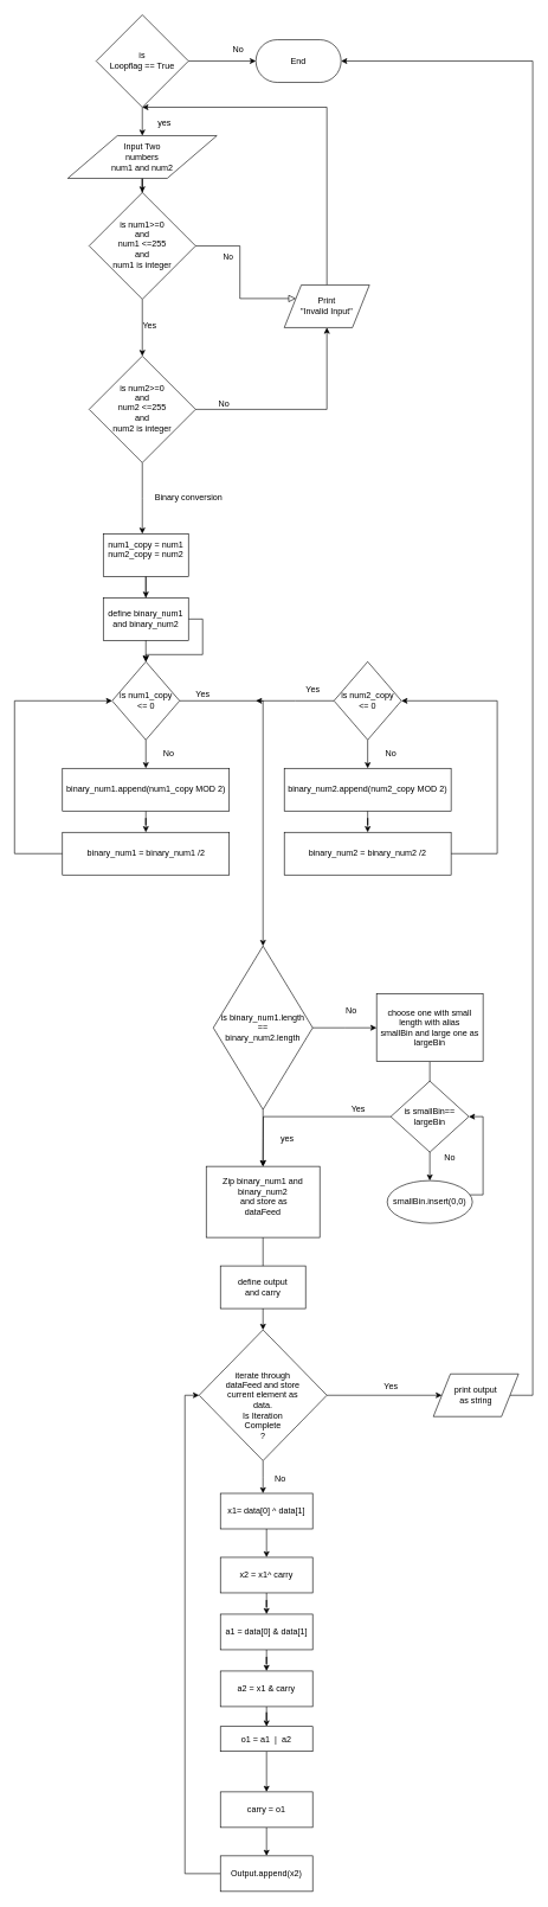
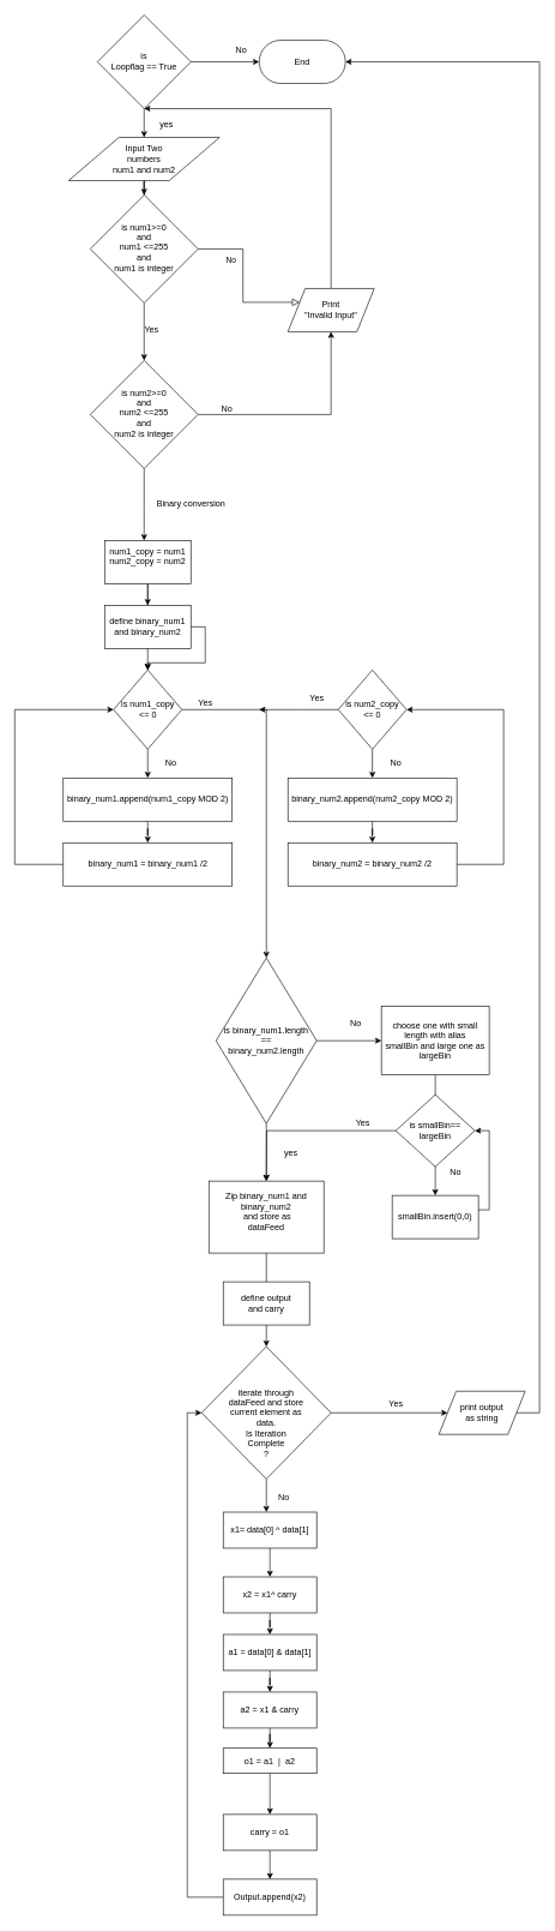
  <mxCell id="0" />
  <mxCell id="1" parent="0" />
  <mxCell id="2" value="No" style="edgeStyle=orthogonalEdgeStyle;rounded=0;html=1;jettySize=auto;orthogonalLoop=1;fontSize=11;endArrow=block;endFill=0;endSize=8;strokeWidth=1;shadow=0;labelBackgroundColor=none;entryX=0;entryY=0.25;entryDx=0;entryDy=0;" parent="1" source="4" target="19" edge="1"><mxGeometry x="-0.571" y="-15" relative="1" as="geometry"><mxPoint as="offset" /><mxPoint x="380" y="450" as="targetPoint" /></mxGeometry></mxCell>
  <mxCell id="3" value="" style="edgeStyle=orthogonalEdgeStyle;rounded=0;orthogonalLoop=1;jettySize=auto;html=1;" edge="1" parent="1" source="4" target="7"><mxGeometry relative="1" as="geometry" /></mxCell>
  <mxCell id="4" value="&lt;div&gt;is num1&amp;gt;=0 &lt;br&gt;&lt;/div&gt;&lt;div&gt;and &lt;br&gt;&lt;/div&gt;&lt;div&gt;num1 &amp;lt;=255&lt;/div&gt;&lt;div&gt;and &lt;br&gt;&lt;/div&gt;&lt;div&gt;num1 is integer&lt;br&gt;&lt;/div&gt;" style="rhombus;whiteSpace=wrap;html=1;shadow=0;fontFamily=Helvetica;fontSize=12;align=center;strokeWidth=1;spacing=6;spacingTop=-4;" parent="1" vertex="1"><mxGeometry x="125" y="270" width="150" height="150" as="geometry" /></mxCell>
  <mxCell id="5" style="edgeStyle=orthogonalEdgeStyle;rounded=0;orthogonalLoop=1;jettySize=auto;html=1;" edge="1" parent="1" source="7" target="19"><mxGeometry relative="1" as="geometry"><mxPoint x="379.04" y="457.98" as="targetPoint" /></mxGeometry></mxCell>
  <mxCell id="6" style="edgeStyle=orthogonalEdgeStyle;rounded=0;orthogonalLoop=1;jettySize=auto;html=1;" edge="1" parent="1" source="7"><mxGeometry relative="1" as="geometry"><mxPoint x="200" y="750" as="targetPoint" /></mxGeometry></mxCell>
  <mxCell id="7" value="&lt;div&gt;is num2&amp;gt;=0 &lt;br&gt;&lt;/div&gt;&lt;div&gt;and &lt;br&gt;&lt;/div&gt;&lt;div&gt;num2 &amp;lt;=255&lt;/div&gt;&lt;div&gt;and &lt;br&gt;&lt;/div&gt;&lt;div&gt;num2 is integer&lt;br&gt;&lt;/div&gt;" style="rhombus;whiteSpace=wrap;html=1;shadow=0;fontFamily=Helvetica;fontSize=12;align=center;strokeWidth=1;spacing=6;spacingTop=-4;" vertex="1" parent="1"><mxGeometry x="125" y="500" width="150" height="150" as="geometry" /></mxCell>
  <mxCell id="8" value="&lt;div&gt;No&lt;/div&gt;&lt;div&gt;&lt;br&gt;&lt;/div&gt;" style="text;html=1;align=center;verticalAlign=middle;resizable=0;points=[];autosize=1;" vertex="1" parent="1"><mxGeometry x="300" y="560" width="30" height="30" as="geometry" /></mxCell>
  <mxCell id="9" style="edgeStyle=orthogonalEdgeStyle;rounded=0;orthogonalLoop=1;jettySize=auto;html=1;entryX=0.5;entryY=0;entryDx=0;entryDy=0;" edge="1" parent="1" source="10" target="4"><mxGeometry relative="1" as="geometry" /></mxCell>
  <mxCell id="10" value="&lt;div&gt;Input Two&lt;/div&gt;&lt;div&gt; numbers&lt;/div&gt;&lt;div&gt;num1 and num2&lt;br&gt;&lt;/div&gt;" style="shape=parallelogram;perimeter=parallelogramPerimeter;whiteSpace=wrap;html=1;size=0.333;" vertex="1" parent="1"><mxGeometry x="95" y="190" width="210" height="60" as="geometry" /></mxCell>
  <mxCell id="11" style="edgeStyle=orthogonalEdgeStyle;rounded=0;orthogonalLoop=1;jettySize=auto;html=1;" edge="1" parent="1" source="13" target="10"><mxGeometry relative="1" as="geometry" /></mxCell>
  <mxCell id="12" style="edgeStyle=orthogonalEdgeStyle;rounded=0;orthogonalLoop=1;jettySize=auto;html=1;exitX=1;exitY=0.5;exitDx=0;exitDy=0;" edge="1" parent="1" source="13" target="16"><mxGeometry relative="1" as="geometry" /></mxCell>
  <mxCell id="13" value="&lt;div&gt;is &lt;br&gt;&lt;/div&gt;&lt;div&gt;Loopflag == True&lt;br&gt;&lt;/div&gt;" style="rhombus;whiteSpace=wrap;html=1;" vertex="1" parent="1"><mxGeometry x="135" y="20" width="130" height="130" as="geometry" /></mxCell>
  <mxCell id="14" value="&lt;div&gt;yes&lt;/div&gt;&lt;div&gt;&lt;br&gt;&lt;/div&gt;" style="text;html=1;align=center;verticalAlign=middle;resizable=0;points=[];autosize=1;" vertex="1" parent="1"><mxGeometry x="216" y="165" width="30" height="30" as="geometry" /></mxCell>
  <mxCell id="15" value="&lt;div&gt;No&lt;/div&gt;" style="text;html=1;align=center;verticalAlign=middle;resizable=0;points=[];autosize=1;" vertex="1" parent="1"><mxGeometry x="320" y="59" width="30" height="20" as="geometry" /></mxCell>
  <mxCell id="16" value="End" style="rounded=1;whiteSpace=wrap;html=1;arcSize=50;" vertex="1" parent="1"><mxGeometry x="360" y="55" width="120" height="60" as="geometry" /></mxCell>
  <mxCell id="17" value="&lt;div&gt;Yes&lt;/div&gt;&lt;div&gt;&lt;br&gt;&lt;/div&gt;" style="text;html=1;align=center;verticalAlign=middle;resizable=0;points=[];autosize=1;" vertex="1" parent="1"><mxGeometry x="190" y="450" width="40" height="30" as="geometry" /></mxCell>
  <mxCell id="18" style="edgeStyle=orthogonalEdgeStyle;rounded=0;orthogonalLoop=1;jettySize=auto;html=1;entryX=0.5;entryY=1;entryDx=0;entryDy=0;" edge="1" parent="1" source="19" target="13"><mxGeometry relative="1" as="geometry"><Array as="points"><mxPoint x="460" y="150" /></Array></mxGeometry></mxCell>
  <mxCell id="19" value="&lt;div&gt;Print &lt;br&gt;&lt;/div&gt;&lt;div&gt;&quot;Invalid Input&quot;&lt;br&gt;&lt;/div&gt;" style="shape=parallelogram;perimeter=parallelogramPerimeter;whiteSpace=wrap;html=1;" vertex="1" parent="1"><mxGeometry x="400" y="400" width="120" height="60" as="geometry" /></mxCell>
  <mxCell id="20" value="Binary conversion" style="text;html=1;align=center;verticalAlign=middle;resizable=0;points=[];autosize=1;" vertex="1" parent="1"><mxGeometry x="210" y="690" width="110" height="20" as="geometry" /></mxCell>
  <mxCell id="21" value="" style="edgeStyle=orthogonalEdgeStyle;rounded=0;orthogonalLoop=1;jettySize=auto;html=1;entryX=0.5;entryY=0;entryDx=0;entryDy=0;" edge="1" parent="1" source="23" target="26"><mxGeometry relative="1" as="geometry"><mxPoint x="205" y="890" as="targetPoint" /></mxGeometry></mxCell>
  <mxCell id="22" style="edgeStyle=orthogonalEdgeStyle;rounded=0;orthogonalLoop=1;jettySize=auto;html=1;exitX=0.5;exitY=1;exitDx=0;exitDy=0;entryX=0.5;entryY=0;entryDx=0;entryDy=0;" edge="1" parent="1" source="23" target="28"><mxGeometry relative="1" as="geometry" /></mxCell>
  <mxCell id="23" value="&lt;div&gt;num1_copy = num1&lt;/div&gt;&lt;div&gt;num2_copy = num2&lt;/div&gt;&lt;div&gt;&lt;br&gt;&lt;/div&gt;" style="rounded=0;whiteSpace=wrap;html=1;" vertex="1" parent="1"><mxGeometry x="145" y="750" width="120" height="60" as="geometry" /></mxCell>
  <mxCell id="24" style="edgeStyle=orthogonalEdgeStyle;rounded=0;orthogonalLoop=1;jettySize=auto;html=1;entryX=0.5;entryY=0;entryDx=0;entryDy=0;" edge="1" parent="1" source="26" target="31"><mxGeometry relative="1" as="geometry"><mxPoint x="205" y="1090" as="targetPoint" /></mxGeometry></mxCell>
  <mxCell id="25" value="" style="edgeStyle=orthogonalEdgeStyle;rounded=0;orthogonalLoop=1;jettySize=auto;html=1;" edge="1" parent="1" source="26" target="46"><mxGeometry relative="1" as="geometry"><mxPoint x="370" y="1310" as="targetPoint" /></mxGeometry></mxCell>
  <mxCell id="26" value="&lt;div&gt;is num1_copy&lt;/div&gt;&lt;div&gt;&amp;lt;= 0&lt;br&gt;&lt;/div&gt;" style="rhombus;whiteSpace=wrap;html=1;" vertex="1" parent="1"><mxGeometry x="157.5" y="930" width="95" height="110" as="geometry" /></mxCell>
  <mxCell id="27" style="edgeStyle=orthogonalEdgeStyle;rounded=0;orthogonalLoop=1;jettySize=auto;html=1;exitX=1;exitY=0.5;exitDx=0;exitDy=0;" edge="1" parent="1" source="28" target="26"><mxGeometry relative="1" as="geometry"><mxPoint x="380" y="930" as="targetPoint" /></mxGeometry></mxCell>
  <mxCell id="28" value="&lt;div&gt;define binary_num1&lt;/div&gt;&lt;div&gt;and binary_num2&lt;br&gt;&lt;/div&gt;" style="rounded=0;whiteSpace=wrap;html=1;" vertex="1" parent="1"><mxGeometry x="145" y="840" width="120" height="60" as="geometry" /></mxCell>
  <mxCell id="29" value="No" style="text;html=1;align=center;verticalAlign=middle;resizable=0;points=[];autosize=1;" vertex="1" parent="1"><mxGeometry x="222" y="1050" width="30" height="20" as="geometry" /></mxCell>
  <mxCell id="30" value="" style="edgeStyle=orthogonalEdgeStyle;rounded=0;orthogonalLoop=1;jettySize=auto;html=1;" edge="1" parent="1" source="31" target="33"><mxGeometry relative="1" as="geometry" /></mxCell>
  <mxCell id="31" value="binary_num1.append(num1_copy MOD 2)" style="rounded=0;whiteSpace=wrap;html=1;" vertex="1" parent="1"><mxGeometry x="87.5" y="1080" width="235" height="60" as="geometry" /></mxCell>
  <mxCell id="32" style="edgeStyle=orthogonalEdgeStyle;rounded=0;orthogonalLoop=1;jettySize=auto;html=1;entryX=0;entryY=0.5;entryDx=0;entryDy=0;" edge="1" parent="1" source="33" target="26"><mxGeometry relative="1" as="geometry"><mxPoint x="20" y="980" as="targetPoint" /><Array as="points"><mxPoint x="20" y="1200" /><mxPoint x="20" y="985" /></Array></mxGeometry></mxCell>
  <mxCell id="33" value="binary_num1 = binary_num1 /2" style="rounded=0;whiteSpace=wrap;html=1;" vertex="1" parent="1"><mxGeometry x="87.5" y="1170" width="235" height="60" as="geometry" /></mxCell>
  <mxCell id="34" style="edgeStyle=orthogonalEdgeStyle;rounded=0;orthogonalLoop=1;jettySize=auto;html=1;entryX=0.5;entryY=0;entryDx=0;entryDy=0;" edge="1" source="36" target="39" parent="1"><mxGeometry relative="1" as="geometry"><mxPoint x="517.5" y="1090" as="targetPoint" /></mxGeometry></mxCell>
  <mxCell id="35" value="" style="edgeStyle=orthogonalEdgeStyle;rounded=0;orthogonalLoop=1;jettySize=auto;html=1;" edge="1" parent="1" source="36"><mxGeometry relative="1" as="geometry"><mxPoint x="360" y="985" as="targetPoint" /></mxGeometry></mxCell>
  <mxCell id="36" value="&lt;div&gt;is num2_copy&lt;/div&gt;&lt;div&gt;&amp;lt;= 0&lt;br&gt;&lt;/div&gt;" style="rhombus;whiteSpace=wrap;html=1;" vertex="1" parent="1"><mxGeometry x="470" y="930" width="95" height="110" as="geometry" /></mxCell>
  <mxCell id="37" value="No" style="text;html=1;align=center;verticalAlign=middle;resizable=0;points=[];autosize=1;" vertex="1" parent="1"><mxGeometry x="534.5" y="1050" width="30" height="20" as="geometry" /></mxCell>
  <mxCell id="38" value="" style="edgeStyle=orthogonalEdgeStyle;rounded=0;orthogonalLoop=1;jettySize=auto;html=1;" edge="1" source="39" target="41" parent="1"><mxGeometry relative="1" as="geometry" /></mxCell>
  <mxCell id="39" value="binary_num2.append(num2_copy MOD 2)" style="rounded=0;whiteSpace=wrap;html=1;" vertex="1" parent="1"><mxGeometry x="400" y="1080" width="235" height="60" as="geometry" /></mxCell>
  <mxCell id="40" style="edgeStyle=orthogonalEdgeStyle;rounded=0;orthogonalLoop=1;jettySize=auto;html=1;entryX=1;entryY=0.5;entryDx=0;entryDy=0;" edge="1" parent="1" source="41" target="36"><mxGeometry relative="1" as="geometry"><mxPoint x="720" y="980" as="targetPoint" /><Array as="points"><mxPoint x="700" y="1200" /><mxPoint x="700" y="985" /></Array></mxGeometry></mxCell>
  <mxCell id="41" value="binary_num2 = binary_num2 /2" style="rounded=0;whiteSpace=wrap;html=1;" vertex="1" parent="1"><mxGeometry x="400" y="1170" width="235" height="60" as="geometry" /></mxCell>
  <mxCell id="42" value="&lt;div&gt;Yes&lt;/div&gt;&lt;div&gt;&lt;br&gt;&lt;/div&gt;" style="text;html=1;align=center;verticalAlign=middle;resizable=0;points=[];autosize=1;" vertex="1" parent="1"><mxGeometry x="265" y="968" width="40" height="30" as="geometry" /></mxCell>
  <mxCell id="43" value="Yes" style="text;html=1;align=center;verticalAlign=middle;resizable=0;points=[];autosize=1;" vertex="1" parent="1"><mxGeometry x="420" y="960" width="40" height="20" as="geometry" /></mxCell>
  <mxCell id="44" value="" style="edgeStyle=orthogonalEdgeStyle;rounded=0;orthogonalLoop=1;jettySize=auto;html=1;entryX=0;entryY=0.5;entryDx=0;entryDy=0;" edge="1" parent="1" source="46"><mxGeometry relative="1" as="geometry"><mxPoint x="530" y="1445" as="targetPoint" /></mxGeometry></mxCell>
  <mxCell id="45" value="" style="edgeStyle=orthogonalEdgeStyle;rounded=0;orthogonalLoop=1;jettySize=auto;html=1;" edge="1" parent="1" source="46"><mxGeometry relative="1" as="geometry"><mxPoint x="370" y="1640" as="targetPoint" /></mxGeometry></mxCell>
  <mxCell id="46" value="&lt;div&gt;is binary_num1.length&lt;/div&gt;&lt;div&gt;==&lt;/div&gt;&lt;div&gt;binary_num2.length&lt;br&gt;&lt;/div&gt;" style="rhombus;whiteSpace=wrap;html=1;" vertex="1" parent="1"><mxGeometry x="300" y="1330" width="140" height="230" as="geometry" /></mxCell>
  <mxCell id="47" value="" style="edgeStyle=orthogonalEdgeStyle;rounded=0;orthogonalLoop=1;jettySize=auto;html=1;" edge="1" parent="1" source="48" target="50"><mxGeometry relative="1" as="geometry" /></mxCell>
  <mxCell id="48" value="&lt;div&gt;choose one with small length with alias&lt;/div&gt;&lt;div&gt;smallBin and large one as largeBin&lt;br&gt;&lt;/div&gt;" style="rounded=0;whiteSpace=wrap;html=1;" vertex="1" parent="1"><mxGeometry x="530" y="1397.5" width="150" height="95" as="geometry" /></mxCell>
  <mxCell id="49" style="edgeStyle=orthogonalEdgeStyle;rounded=0;orthogonalLoop=1;jettySize=auto;html=1;entryX=1;entryY=0.5;entryDx=0;entryDy=0;" edge="1" parent="1" source="50" target="52"><mxGeometry relative="1" as="geometry"><mxPoint x="700" y="1570" as="targetPoint" /><Array as="points"><mxPoint x="680" y="1680" /><mxPoint x="680" y="1570" /></Array></mxGeometry></mxCell>
- <mxCell id="50" value="smallBin.insert(0,0)" style="ellipse;whiteSpace=wrap;html=1;" vertex="1" parent="1"><mxGeometry x="545" y="1660" width="120" height="60" as="geometry" /></mxCell>
+ <mxCell id="50" value="smallBin.insert(0,0)" style="rounded=0;whiteSpace=wrap;html=1;" vertex="1" parent="1"><mxGeometry x="545" y="1660" width="120" height="60" as="geometry" /></mxCell>
  <mxCell id="51" style="edgeStyle=orthogonalEdgeStyle;rounded=0;orthogonalLoop=1;jettySize=auto;html=1;" edge="1" parent="1" source="52"><mxGeometry relative="1" as="geometry"><mxPoint x="370" y="1640" as="targetPoint" /></mxGeometry></mxCell>
  <mxCell id="52" value="&lt;div&gt;is smallBin==&lt;/div&gt;&lt;div&gt;largeBin&lt;br&gt;&lt;/div&gt;" style="rhombus;whiteSpace=wrap;html=1;" vertex="1" parent="1"><mxGeometry x="550" y="1520" width="110" height="100" as="geometry" /></mxCell>
  <mxCell id="53" value="&lt;div&gt;No&lt;/div&gt;&lt;div&gt;&lt;br&gt;&lt;/div&gt;" style="text;html=1;align=center;verticalAlign=middle;resizable=0;points=[];autosize=1;" vertex="1" parent="1"><mxGeometry x="618" y="1620" width="30" height="30" as="geometry" /></mxCell>
  <mxCell id="54" value="&lt;div&gt;No&lt;/div&gt;" style="text;html=1;align=center;verticalAlign=middle;resizable=0;points=[];autosize=1;" vertex="1" parent="1"><mxGeometry x="479" y="1412" width="30" height="20" as="geometry" /></mxCell>
  <mxCell id="55" value="&lt;div&gt;yes&lt;/div&gt;&lt;div&gt;&lt;br&gt;&lt;/div&gt;" style="text;html=1;align=center;verticalAlign=middle;resizable=0;points=[];autosize=1;" vertex="1" parent="1"><mxGeometry x="389" y="1594" width="30" height="30" as="geometry" /></mxCell>
  <mxCell id="56" value="Yes" style="text;html=1;align=center;verticalAlign=middle;resizable=0;points=[];autosize=1;" vertex="1" parent="1"><mxGeometry x="484" y="1550" width="40" height="20" as="geometry" /></mxCell>
  <mxCell id="57" style="edgeStyle=orthogonalEdgeStyle;rounded=0;orthogonalLoop=1;jettySize=auto;html=1;" edge="1" parent="1" source="58" target="61"><mxGeometry relative="1" as="geometry" /></mxCell>
  <mxCell id="58" value="&lt;div&gt;Zip binary_num1 and &lt;br&gt;&lt;/div&gt;&lt;div&gt;binary_num2&lt;br&gt;&lt;/div&gt;&lt;div&gt;&amp;nbsp;and store as&lt;/div&gt;&lt;div&gt;dataFeed&lt;br&gt; &lt;/div&gt;&lt;div&gt;&lt;br&gt;&lt;/div&gt;" style="rounded=0;whiteSpace=wrap;html=1;" vertex="1" parent="1"><mxGeometry x="290" y="1640" width="160" height="100" as="geometry" /></mxCell>
  <mxCell id="59" style="edgeStyle=orthogonalEdgeStyle;rounded=0;orthogonalLoop=1;jettySize=auto;html=1;entryX=0;entryY=0.5;entryDx=0;entryDy=0;" edge="1" parent="1" source="61" target="64"><mxGeometry relative="1" as="geometry"><mxPoint x="610" y="1882" as="targetPoint" /></mxGeometry></mxCell>
  <mxCell id="60" style="edgeStyle=orthogonalEdgeStyle;rounded=0;orthogonalLoop=1;jettySize=auto;html=1;" edge="1" parent="1" source="61"><mxGeometry relative="1" as="geometry"><mxPoint x="370" y="2100" as="targetPoint" /></mxGeometry></mxCell>
  <mxCell id="61" value="&lt;div&gt;&lt;br&gt;&lt;/div&gt;&lt;div&gt;&lt;br&gt;&lt;/div&gt;&lt;div&gt;iterate through &lt;br&gt;&lt;/div&gt;&lt;div&gt;dataFeed and store&lt;/div&gt;&lt;div&gt;current element as &lt;br&gt;&lt;/div&gt;&lt;div&gt;data.&lt;/div&gt;&lt;div&gt;Is Iteration&lt;/div&gt;&lt;div&gt;Complete&lt;br&gt;&lt;/div&gt;?" style="rhombus;whiteSpace=wrap;html=1;" vertex="1" parent="1"><mxGeometry x="280" y="1870" width="180" height="184" as="geometry" /></mxCell>
  <mxCell id="62" value="Yes" style="text;html=1;align=center;verticalAlign=middle;resizable=0;points=[];autosize=1;" vertex="1" parent="1"><mxGeometry x="530" y="1940" width="40" height="20" as="geometry" /></mxCell>
  <mxCell id="63" style="edgeStyle=orthogonalEdgeStyle;rounded=0;orthogonalLoop=1;jettySize=auto;html=1;entryX=1;entryY=0.5;entryDx=0;entryDy=0;" edge="1" parent="1" source="64" target="16"><mxGeometry relative="1" as="geometry"><Array as="points"><mxPoint x="750" y="1962" /><mxPoint x="750" y="85" /></Array></mxGeometry></mxCell>
  <mxCell id="64" value="&lt;div&gt;print output &lt;br&gt;&lt;/div&gt;&lt;div&gt;as string&lt;/div&gt;" style="shape=parallelogram;perimeter=parallelogramPerimeter;whiteSpace=wrap;html=1;" vertex="1" parent="1"><mxGeometry x="610" y="1932" width="120" height="60" as="geometry" /></mxCell>
  <mxCell id="65" value="&lt;div&gt;define output&lt;/div&gt;&lt;div&gt;and carry&lt;br&gt;&lt;/div&gt;" style="rounded=0;whiteSpace=wrap;html=1;" vertex="1" parent="1"><mxGeometry x="310" y="1780" width="120" height="60" as="geometry" /></mxCell>
  <mxCell id="66" value="" style="edgeStyle=orthogonalEdgeStyle;rounded=0;orthogonalLoop=1;jettySize=auto;html=1;" edge="1" parent="1" source="67" target="69"><mxGeometry relative="1" as="geometry" /></mxCell>
  <mxCell id="67" value="x1= data[0] ^ data[1]" style="rounded=0;whiteSpace=wrap;html=1;" vertex="1" parent="1"><mxGeometry x="310" y="2100" width="130" height="50" as="geometry" /></mxCell>
  <mxCell id="68" value="" style="edgeStyle=orthogonalEdgeStyle;rounded=0;orthogonalLoop=1;jettySize=auto;html=1;" edge="1" parent="1" source="69" target="71"><mxGeometry relative="1" as="geometry" /></mxCell>
  <mxCell id="69" value="x2 = x1^ carry" style="rounded=0;whiteSpace=wrap;html=1;" vertex="1" parent="1"><mxGeometry x="310" y="2190" width="130" height="50" as="geometry" /></mxCell>
  <mxCell id="70" value="" style="edgeStyle=orthogonalEdgeStyle;rounded=0;orthogonalLoop=1;jettySize=auto;html=1;" edge="1" parent="1" source="71" target="73"><mxGeometry relative="1" as="geometry" /></mxCell>
  <mxCell id="71" value="a1 = data[0] &amp;amp; data[1] " style="rounded=0;whiteSpace=wrap;html=1;" vertex="1" parent="1"><mxGeometry x="310" y="2270" width="130" height="50" as="geometry" /></mxCell>
  <mxCell id="72" value="" style="edgeStyle=orthogonalEdgeStyle;rounded=0;orthogonalLoop=1;jettySize=auto;html=1;" edge="1" parent="1" source="73" target="75"><mxGeometry relative="1" as="geometry" /></mxCell>
  <mxCell id="73" value="a2 = x1 &amp;amp; carry" style="rounded=0;whiteSpace=wrap;html=1;" vertex="1" parent="1"><mxGeometry x="310" y="2350" width="130" height="50" as="geometry" /></mxCell>
  <mxCell id="74" value="" style="edgeStyle=orthogonalEdgeStyle;rounded=0;orthogonalLoop=1;jettySize=auto;html=1;" edge="1" parent="1" source="75" target="78"><mxGeometry relative="1" as="geometry" /></mxCell>
  <mxCell id="75" value="o1 = a1&amp;nbsp; |&amp;nbsp; a2" style="rounded=0;whiteSpace=wrap;html=1;" vertex="1" parent="1"><mxGeometry x="310" y="2428" width="130" height="35" as="geometry" /></mxCell>
  <mxCell id="76" style="edgeStyle=orthogonalEdgeStyle;rounded=0;orthogonalLoop=1;jettySize=auto;html=1;entryX=0;entryY=0.5;entryDx=0;entryDy=0;exitX=0;exitY=0.5;exitDx=0;exitDy=0;" edge="1" parent="1" source="79" target="61"><mxGeometry relative="1" as="geometry"><mxPoint x="200" y="1948" as="targetPoint" /><mxPoint x="270" y="2580" as="sourcePoint" /><Array as="points"><mxPoint x="260" y="2635" /><mxPoint x="260" y="1962" /></Array></mxGeometry></mxCell>
  <mxCell id="77" value="" style="edgeStyle=orthogonalEdgeStyle;rounded=0;orthogonalLoop=1;jettySize=auto;html=1;" edge="1" parent="1" source="78" target="79"><mxGeometry relative="1" as="geometry" /></mxCell>
  <mxCell id="78" value="carry = o1" style="rounded=0;whiteSpace=wrap;html=1;" vertex="1" parent="1"><mxGeometry x="310" y="2520" width="130" height="50" as="geometry" /></mxCell>
  <mxCell id="79" value="Output.append(x2)" style="rounded=0;whiteSpace=wrap;html=1;" vertex="1" parent="1"><mxGeometry x="310" y="2610" width="130" height="50" as="geometry" /></mxCell>
  <mxCell id="80" value="No" style="text;html=1;align=center;verticalAlign=middle;resizable=0;points=[];autosize=1;" vertex="1" parent="1"><mxGeometry x="379" y="2069" width="30" height="20" as="geometry" /></mxCell>
